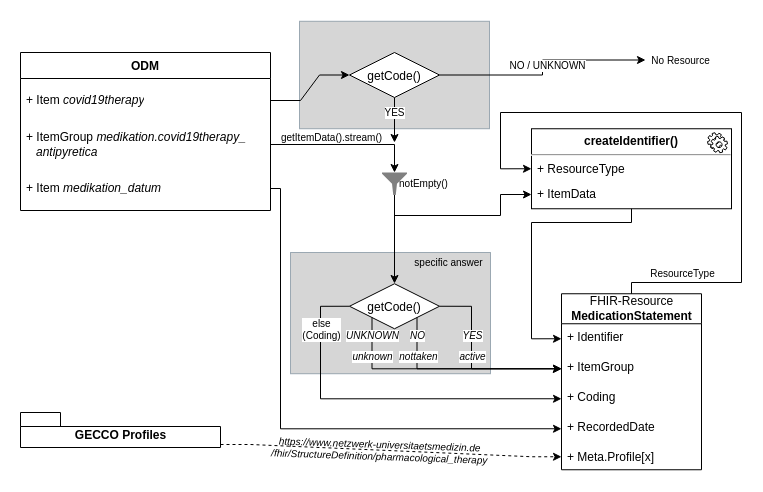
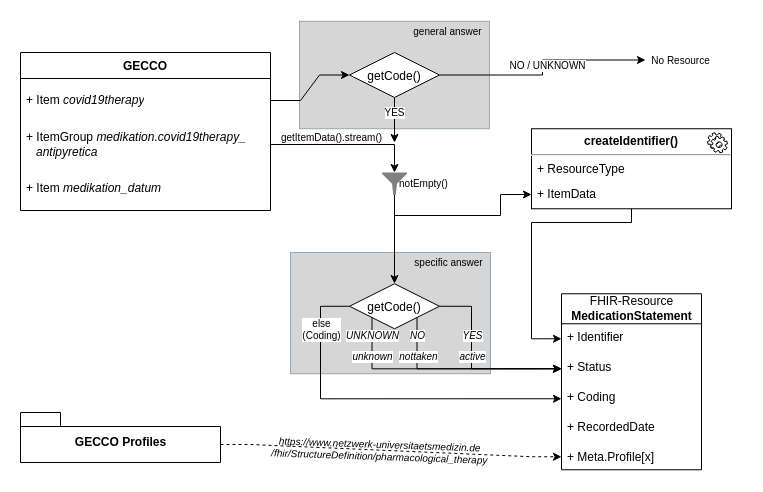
  <mxCell id="0" />
  <mxCell id="1" parent="0" />
  <mxCell id="2" value="&lt;p style=&quot;margin: 0px ; margin-top: 6px ; text-align: center&quot;&gt;&lt;b&gt;createIdentifier()&lt;/b&gt;&lt;/p&gt;&lt;hr&gt;&lt;p style=&quot;margin: 0px ; margin-left: 8px&quot;&gt;&lt;span style=&quot;color: rgba(0 , 0 , 0 , 0) ; font-family: monospace ; font-size: 0px&quot;&gt;%3CmxGraphModel%3E%3Croot%3E%3CmxCell%20id%3D%220%22%2F%3E%3CmxCell%20id%3D%221%22%20parent%3D%220%22%2F%3E%3CmxCell%20id%3D%222%22%20value%3D%22%2B%20Id%22%20style%3D%22text%3BstrokeColor%3Dnone%3BfillColor%3Dnone%3Balign%3Dleft%3BverticalAlign%3Dtop%3BspacingLeft%3D4%3BspacingRight%3D4%3Boverflow%3Dhidden%3Brotatable%3D0%3Bpoints%3D%5B%5B0%2C0.5%5D%2C%5B1%2C0.5%5D%5D%3BportConstraint%3Deastwest%3B%22%20vertex%3D%221%22%20parent%3D%221%22%3E%3CmxGeometry%20x%3D%22520%22%20y%3D%22270%22%20width%3D%22140%22%20height%3D%2230%22%20as%3D%22geometry%22%2F%3E%3C%2FmxCell%3E%3CmxCell%20id%3D%223%22%20value%3D%22%2B%20Identifier%22%20style%3D%22text%3BstrokeColor%3Dnone%3BfillColor%3Dnone%3Balign%3Dleft%3BverticalAlign%3Dtop%3BspacingLeft%3D4%3BspacingRight%3D4%3Boverflow%3Dhidden%3Brotatable%3D0%3Bpoints%3D%5B%5B0%2C0.5%5D%2C%5B1%2C0.5%5D%5D%3BportConstraint%3Deastwest%3B%22%20vertex%3D%221%22%20parent%3D%221%22%3E%3CmxGeometry%20x%3D%22520%22%20y%3D%22300%22%20width%3D%22140%22%20height%3D%2230%22%20as%3D%22geometry%22%2F%3E%3C%2FmxCell%3E%3C%2Froot%3E%3C%2FmxGraphModel%3E&lt;/span&gt;&lt;br&gt;&lt;/p&gt;" style="align=left;overflow=fill;html=1;dropTarget=0;labelBorderColor=none;" parent="1" vertex="1"><mxGeometry x="531" y="128.25" width="200" height="80" as="geometry" /></mxCell>
  <mxCell id="3" value="" style="shape=mxgraph.bpmn.service_task;html=1;outlineConnect=0;fontFamily=Helvetica;fontSize=12;fontColor=#000000;align=center;strokeColor=#000000;fillColor=#ffffff;" parent="2" vertex="1"><mxGeometry x="1" width="20" height="20" relative="1" as="geometry"><mxPoint x="-24" y="4" as="offset" /></mxGeometry></mxCell>
  <mxCell id="4" value="+ ResourceType" style="text;strokeColor=none;fillColor=none;align=left;verticalAlign=top;spacingLeft=4;spacingRight=4;overflow=hidden;rotatable=0;points=[[0,0.5],[1,0.5]];portConstraint=eastwest;" parent="1" vertex="1"><mxGeometry x="531" y="154.75" width="200" height="27" as="geometry" /></mxCell>
  <mxCell id="5" value="+ ItemData" style="text;strokeColor=none;fillColor=none;align=left;verticalAlign=top;spacingLeft=4;spacingRight=4;overflow=hidden;rotatable=0;points=[[0,0.5],[1,0.5]];portConstraint=eastwest;" parent="1" vertex="1"><mxGeometry x="531" y="180.25" width="200" height="27" as="geometry" /></mxCell>
  <mxCell id="6" value="" style="rounded=0;whiteSpace=wrap;html=1;labelBackgroundColor=none;fontFamily=Helvetica;fontSize=10;noLabel=1;opacity=40;strokeColor=#23445d;fillColor=#999999;" parent="1" vertex="1"><mxGeometry x="299" y="20.75" width="190" height="107.5" as="geometry" /></mxCell>
  <mxCell id="7" value="" style="rounded=0;whiteSpace=wrap;html=1;labelBackgroundColor=none;fontFamily=Helvetica;fontSize=10;noLabel=1;opacity=40;strokeColor=#23445d;fillColor=#999999;" parent="1" vertex="1"><mxGeometry x="290" y="252" width="200" height="121.25" as="geometry" /></mxCell>
- <mxCell id="8" style="edgeStyle=orthogonalEdgeStyle;rounded=0;orthogonalLoop=1;jettySize=auto;html=1;exitX=0.5;exitY=0;exitDx=0;exitDy=0;entryX=0;entryY=0.5;entryDx=0;entryDy=0;" parent="1" source="10" target="4" edge="1"><mxGeometry relative="1" as="geometry"><mxPoint x="481" y="312" as="targetPoint" /><Array as="points"><mxPoint x="631" y="282" /><mxPoint x="741" y="282" /><mxPoint x="741" y="112" /><mxPoint x="500" y="112" /><mxPoint x="500" y="168" /></Array></mxGeometry></mxCell>
- <mxCell id="9" value="ResourceType" style="edgeLabel;html=1;align=center;verticalAlign=middle;resizable=0;points=[];fontSize=10;" parent="8" vertex="1" connectable="0"><mxGeometry x="-0.886" y="-1" relative="1" as="geometry"><mxPoint x="26.83" y="-11" as="offset" /></mxGeometry></mxCell>
  <mxCell id="10" value="&lt;span style=&quot;font-weight: normal&quot;&gt;FHIR-Resource&lt;/span&gt;&lt;br&gt;MedicationStatement" style="swimlane;fontStyle=1;childLayout=stackLayout;horizontal=1;startSize=30;fillColor=none;horizontalStack=0;resizeParent=1;resizeParentMax=0;resizeLast=0;collapsible=1;marginBottom=0;html=1;" parent="1" vertex="1"><mxGeometry x="561" y="293.25" width="140" height="176" as="geometry" /></mxCell>
  <mxCell id="11" value="+ Identifier" style="text;strokeColor=none;fillColor=none;align=left;verticalAlign=top;spacingLeft=4;spacingRight=4;overflow=hidden;rotatable=0;points=[[0,0.5],[1,0.5]];portConstraint=eastwest;" parent="10" vertex="1"><mxGeometry y="30" width="140" height="30" as="geometry" /></mxCell>
- <mxCell id="12" value="+ ItemGroup" style="text;strokeColor=none;fillColor=none;align=left;verticalAlign=top;spacingLeft=4;spacingRight=4;overflow=hidden;rotatable=0;points=[[0,0.5],[1,0.5]];portConstraint=eastwest;" parent="10" vertex="1"><mxGeometry y="60" width="140" height="30" as="geometry" /></mxCell>
+ <mxCell id="12" value="+ Status" style="text;strokeColor=none;fillColor=none;align=left;verticalAlign=top;spacingLeft=4;spacingRight=4;overflow=hidden;rotatable=0;points=[[0,0.5],[1,0.5]];portConstraint=eastwest;" parent="10" vertex="1"><mxGeometry y="60" width="140" height="30" as="geometry" /></mxCell>
  <mxCell id="13" value="+ Coding" style="text;strokeColor=none;fillColor=none;align=left;verticalAlign=top;spacingLeft=4;spacingRight=4;overflow=hidden;rotatable=0;points=[[0,0.5],[1,0.5]];portConstraint=eastwest;" parent="10" vertex="1"><mxGeometry y="90" width="140" height="30" as="geometry" /></mxCell>
  <mxCell id="14" value="+ RecordedDate" style="text;strokeColor=none;fillColor=none;align=left;verticalAlign=top;spacingLeft=4;spacingRight=4;overflow=hidden;rotatable=0;points=[[0,0.5],[1,0.5]];portConstraint=eastwest;" parent="10" vertex="1"><mxGeometry y="120" width="140" height="30" as="geometry" /></mxCell>
  <mxCell id="15" value="+ Meta.Profile[x]" style="text;strokeColor=none;fillColor=none;align=left;verticalAlign=top;spacingLeft=4;spacingRight=4;overflow=hidden;rotatable=0;points=[[0,0.5],[1,0.5]];portConstraint=eastwest;" parent="10" vertex="1"><mxGeometry y="150" width="140" height="26" as="geometry" /></mxCell>
- <mxCell id="16" value="ODM" style="swimlane;fontStyle=1;childLayout=stackLayout;horizontal=1;startSize=26;fillColor=none;horizontalStack=0;resizeParent=1;resizeParentMax=0;resizeLast=0;collapsible=1;marginBottom=0;" parent="1" vertex="1"><mxGeometry x="20" y="52" width="250" height="158" as="geometry" /></mxCell>
+ <mxCell id="16" value="GECCO" style="swimlane;fontStyle=1;childLayout=stackLayout;horizontal=1;startSize=26;fillColor=none;horizontalStack=0;resizeParent=1;resizeParentMax=0;resizeLast=0;collapsible=1;marginBottom=0;" parent="1" vertex="1"><mxGeometry x="20" y="52" width="250" height="158" as="geometry" /></mxCell>
  <mxCell id="17" value="+ Item &lt;i&gt;covid19therapy&lt;/i&gt;" style="text;strokeColor=none;fillColor=none;align=left;verticalAlign=middle;spacingLeft=4;spacingRight=4;overflow=hidden;rotatable=0;points=[[0,0.5],[1,0.5]];portConstraint=eastwest;fontStyle=0;whiteSpace=wrap;html=1;" parent="16" vertex="1"><mxGeometry y="26" width="250" height="44" as="geometry" /></mxCell>
  <mxCell id="18" value="+ ItemGroup &lt;i&gt;medikation.covid19therapy_&lt;br&gt;&amp;nbsp; &amp;nbsp;antipyretica&lt;br&gt;&lt;/i&gt;" style="text;strokeColor=none;fillColor=none;align=left;verticalAlign=middle;spacingLeft=4;spacingRight=4;overflow=hidden;rotatable=0;points=[[0,0.5],[1,0.5]];portConstraint=eastwest;fontStyle=0;whiteSpace=wrap;html=1;" parent="16" vertex="1"><mxGeometry y="70" width="250" height="44" as="geometry" /></mxCell>
  <mxCell id="19" value="+ Item &lt;i&gt;medikation_datum&lt;/i&gt;" style="text;strokeColor=none;fillColor=none;align=left;verticalAlign=middle;spacingLeft=4;spacingRight=4;overflow=hidden;rotatable=0;points=[[0,0.5],[1,0.5]];portConstraint=eastwest;fontStyle=0;whiteSpace=wrap;html=1;" vertex="1" parent="16"><mxGeometry y="114" width="250" height="44" as="geometry" /></mxCell>
  <mxCell id="20" style="edgeStyle=entityRelationEdgeStyle;rounded=0;orthogonalLoop=1;jettySize=auto;html=1;exitX=0;exitY=0;exitDx=200;exitDy=32;exitPerimeter=0;entryX=0;entryY=0.5;entryDx=0;entryDy=0;startArrow=none;startFill=0;endArrow=classic;endFill=1;fontStyle=2;dashed=1;" parent="1" source="22" target="15" edge="1"><mxGeometry relative="1" as="geometry" /></mxCell>
  <mxCell id="21" value="&lt;div&gt;&lt;font style=&quot;font-size: 10px&quot;&gt;&lt;span style=&quot;color: rgb(0 , 0 , 0) ; font-weight: 400 ; letter-spacing: normal ; text-align: center ; text-indent: 0px ; text-transform: none ; word-spacing: 0px ; display: inline ; float: none ; font-size: 10px&quot;&gt;https://www.netzwerk-universitaetsmedizin.de&lt;br&gt;&lt;/span&gt;&lt;/font&gt;&lt;font style=&quot;font-size: 10px&quot;&gt;&lt;span style=&quot;color: rgb(0 , 0 , 0) ; font-weight: 400 ; letter-spacing: normal ; text-align: center ; text-indent: 0px ; text-transform: none ; word-spacing: 0px ; display: inline ; float: none ; font-size: 10px&quot;&gt;/&lt;/span&gt;&lt;span style=&quot;color: rgb(0 , 0 , 0) ; font-weight: 400 ; letter-spacing: normal ; text-align: center ; text-indent: 0px ; text-transform: none ; word-spacing: 0px ; display: inline ; float: none ; font-size: 10px&quot;&gt;fhir/StructureDefinition/pharmacological_therapy&lt;/span&gt;&lt;/font&gt;&lt;/div&gt;" style="edgeLabel;html=1;align=center;verticalAlign=middle;resizable=0;points=[];fontSize=10;rotation=2;fontStyle=2;fontFamily=Helvetica;labelBackgroundColor=none;" parent="20" vertex="1" connectable="0"><mxGeometry x="-0.262" y="-1" relative="1" as="geometry"><mxPoint x="32.46" y="0.11" as="offset" /></mxGeometry></mxCell>
- <mxCell id="22" value="GECCO Profiles" style="shape=folder;fontStyle=1;spacingTop=10;tabWidth=40;tabHeight=14;tabPosition=left;html=1;" parent="1" vertex="1"><mxGeometry x="20" y="412" width="200" height="35" as="geometry" /></mxCell>
+ <mxCell id="22" value="GECCO Profiles" style="shape=folder;fontStyle=1;spacingTop=10;tabWidth=40;tabHeight=14;tabPosition=left;html=1;" parent="1" vertex="1"><mxGeometry x="20" y="412" width="200" height="50" as="geometry" /></mxCell>
  <mxCell id="23" style="edgeStyle=orthogonalEdgeStyle;rounded=0;orthogonalLoop=1;jettySize=auto;html=1;entryX=0;entryY=0.5;entryDx=0;entryDy=0;" parent="1" source="2" target="11" edge="1"><mxGeometry relative="1" as="geometry"><Array as="points"><mxPoint x="631" y="222" /><mxPoint x="531" y="222" /><mxPoint x="531" y="338" /></Array></mxGeometry></mxCell>
  <mxCell id="24" style="edgeStyle=none;rounded=0;orthogonalLoop=1;jettySize=auto;html=1;exitX=0.5;exitY=1;exitDx=0;exitDy=0;exitPerimeter=0;" parent="1" source="26" edge="1"><mxGeometry relative="1" as="geometry"><Array as="points" /><mxPoint x="394" y="283" as="targetPoint" /></mxGeometry></mxCell>
  <mxCell id="25" style="edgeStyle=orthogonalEdgeStyle;rounded=0;jumpStyle=sharp;orthogonalLoop=1;jettySize=auto;html=1;exitX=0.5;exitY=1;exitDx=0;exitDy=0;exitPerimeter=0;startArrow=none;startFill=0;fontSize=10;" edge="1" parent="1" source="26" target="5"><mxGeometry relative="1" as="geometry"><Array as="points"><mxPoint x="394" y="215" /><mxPoint x="500" y="215" /><mxPoint x="500" y="194" /></Array></mxGeometry></mxCell>
  <mxCell id="26" value="" style="aspect=fixed;pointerEvents=1;shadow=0;dashed=0;html=1;strokeColor=none;labelPosition=center;verticalLabelPosition=bottom;verticalAlign=top;align=center;shape=mxgraph.mscae.enterprise.filter;fillColor=#808080;" parent="1" vertex="1"><mxGeometry x="381.5" y="172" width="25" height="22.5" as="geometry" /></mxCell>
  <mxCell id="27" style="edgeStyle=orthogonalEdgeStyle;rounded=0;orthogonalLoop=1;jettySize=auto;html=1;exitX=1;exitY=0.5;exitDx=0;exitDy=0;entryX=0.5;entryY=0;entryDx=0;entryDy=0;entryPerimeter=0;" parent="1" source="18" target="26" edge="1"><mxGeometry relative="1" as="geometry"><mxPoint x="331" y="264" as="sourcePoint" /><Array as="points"><mxPoint x="394" y="144" /></Array></mxGeometry></mxCell>
  <mxCell id="28" value="getItemData().stream()" style="edgeLabel;html=1;align=center;verticalAlign=middle;resizable=0;points=[];labelBackgroundColor=none;fontSize=10;" parent="27" vertex="1" connectable="0"><mxGeometry x="0.144" relative="1" as="geometry"><mxPoint x="-26.67" y="-7.75" as="offset" /></mxGeometry></mxCell>
  <mxCell id="29" style="edgeStyle=orthogonalEdgeStyle;rounded=0;orthogonalLoop=1;jettySize=auto;html=1;exitX=0;exitY=0.5;exitDx=0;exitDy=0;entryX=0;entryY=0.5;entryDx=0;entryDy=0;" parent="1" source="31" target="13" edge="1"><mxGeometry relative="1" as="geometry"><mxPoint x="132" y="413.25" as="targetPoint" /><mxPoint x="121" y="335.75" as="sourcePoint" /><Array as="points"><mxPoint x="320" y="306" /><mxPoint x="320" y="398" /></Array></mxGeometry></mxCell>
  <mxCell id="30" value="else&lt;br style=&quot;font-size: 10px;&quot;&gt;(Coding)" style="edgeLabel;html=1;align=center;verticalAlign=middle;resizable=0;points=[];fontSize=10;" parent="29" vertex="1" connectable="0"><mxGeometry x="-0.476" relative="1" as="geometry"><mxPoint y="-43.55" as="offset" /></mxGeometry></mxCell>
  <mxCell id="31" value="&lt;p style=&quot;line-height: 100%&quot;&gt;getCode()&lt;/p&gt;" style="rhombus;whiteSpace=wrap;html=1;aspect=fixed;verticalAlign=middle;" parent="1" vertex="1"><mxGeometry x="349" y="283.25" width="90" height="45" as="geometry" /></mxCell>
  <mxCell id="32" value="&lt;font style=&quot;font-size: 10px&quot;&gt;notEmpty()&lt;/font&gt;" style="text;html=1;align=center;verticalAlign=middle;resizable=0;points=[];autosize=1;" parent="1" vertex="1"><mxGeometry x="393" y="173.25" width="60" height="20" as="geometry" /></mxCell>
  <mxCell id="33" style="edgeStyle=orthogonalEdgeStyle;rounded=0;orthogonalLoop=1;jettySize=auto;html=1;exitX=1;exitY=0.5;exitDx=0;exitDy=0;fontFamily=Helvetica;fontSize=10;endArrow=classic;endFill=1;" parent="1" source="36" target="38" edge="1"><mxGeometry relative="1" as="geometry"><mxPoint x="660" y="100" as="targetPoint" /></mxGeometry></mxCell>
  <mxCell id="34" value="NO / UNKNOWN" style="edgeLabel;html=1;align=center;verticalAlign=middle;resizable=0;points=[];fontSize=10;fontFamily=Helvetica;" parent="33" vertex="1" connectable="0"><mxGeometry x="-0.304" y="-1" relative="1" as="geometry"><mxPoint x="30.17" y="-11" as="offset" /></mxGeometry></mxCell>
  <mxCell id="35" value="YES" style="edgeStyle=orthogonalEdgeStyle;rounded=0;orthogonalLoop=1;jettySize=auto;html=1;exitX=0.5;exitY=1;exitDx=0;exitDy=0;endArrow=classic;endFill=1;fontFamily=Helvetica;fontSize=10;fontColor=#000000;" parent="1" source="36" edge="1"><mxGeometry x="-0.333" relative="1" as="geometry"><mxPoint x="394" y="142" as="targetPoint" /><Array as="points"><mxPoint x="394" y="112" /><mxPoint x="394" y="112" /></Array><mxPoint as="offset" /></mxGeometry></mxCell>
  <mxCell id="36" value="&lt;p style=&quot;line-height: 100%&quot;&gt;getCode()&lt;/p&gt;" style="rhombus;whiteSpace=wrap;html=1;aspect=fixed;verticalAlign=middle;" parent="1" vertex="1"><mxGeometry x="349" y="52" width="90" height="45" as="geometry" /></mxCell>
  <mxCell id="37" style="edgeStyle=entityRelationEdgeStyle;rounded=0;orthogonalLoop=1;jettySize=auto;html=1;exitX=1;exitY=0.5;exitDx=0;exitDy=0;fontFamily=Helvetica;fontSize=10;" parent="1" source="17" target="36" edge="1"><mxGeometry relative="1" as="geometry" /></mxCell>
  <mxCell id="38" value="No Resource" style="text;html=1;align=center;verticalAlign=middle;resizable=0;points=[];autosize=1;fontSize=10;fontFamily=Helvetica;fontColor=#000000;" parent="1" vertex="1"><mxGeometry x="645" y="49.5" width="70" height="20" as="geometry" /></mxCell>
+ <mxCell id="39" value="general answer" style="text;html=1;align=center;verticalAlign=middle;resizable=0;points=[];autosize=1;fontSize=10;fontFamily=Helvetica;fontColor=none;" parent="1" vertex="1"><mxGeometry x="406.5" y="20.75" width="80" height="20" as="geometry" /></mxCell>
  <mxCell id="40" value="specific answer" style="text;html=1;align=center;verticalAlign=middle;resizable=0;points=[];autosize=1;fontSize=10;fontFamily=Helvetica;fontColor=none;" parent="1" vertex="1"><mxGeometry x="407.5" y="252" width="80" height="20" as="geometry" /></mxCell>
  <mxCell id="41" style="edgeStyle=orthogonalEdgeStyle;rounded=0;orthogonalLoop=1;jettySize=auto;html=1;exitX=1;exitY=0.5;exitDx=0;exitDy=0;entryX=0;entryY=0.5;entryDx=0;entryDy=0;jumpStyle=sharp;" parent="1" source="31" target="12" edge="1"><mxGeometry relative="1" as="geometry"><Array as="points"><mxPoint x="471" y="306.25" /><mxPoint x="471" y="368.25" /></Array></mxGeometry></mxCell>
  <mxCell id="42" value="YES" style="edgeLabel;html=1;align=center;verticalAlign=middle;resizable=0;points=[];fontStyle=2;fontSize=10;" parent="41" vertex="1" connectable="0"><mxGeometry x="-0.409" relative="1" as="geometry"><mxPoint y="6.07" as="offset" /></mxGeometry></mxCell>
  <mxCell id="43" value="&lt;span style=&quot;font-size: 10px&quot;&gt;active&lt;/span&gt;" style="edgeLabel;html=1;align=center;verticalAlign=middle;resizable=0;points=[];fontSize=10;fontStyle=2" parent="41" vertex="1" connectable="0"><mxGeometry x="0.039" y="1" relative="1" as="geometry"><mxPoint x="-1" y="-12" as="offset" /></mxGeometry></mxCell>
  <mxCell id="44" style="rounded=0;orthogonalLoop=1;jettySize=auto;html=1;exitX=0;exitY=1;exitDx=0;exitDy=0;edgeStyle=orthogonalEdgeStyle;entryX=0;entryY=0.5;entryDx=0;entryDy=0;jumpStyle=sharp;" parent="1" source="31" target="12" edge="1"><mxGeometry relative="1" as="geometry"><mxPoint x="561" y="398.25" as="targetPoint" /><mxPoint x="251" y="383.25" as="sourcePoint" /><Array as="points"><mxPoint x="372" y="368.25" /></Array></mxGeometry></mxCell>
  <mxCell id="45" value="UNKNOWN" style="edgeLabel;html=1;align=center;verticalAlign=middle;resizable=0;points=[];fontStyle=2;fontSize=10;" parent="44" vertex="1" connectable="0"><mxGeometry x="-0.547" y="2" relative="1" as="geometry"><mxPoint x="-3.51" y="-32" as="offset" /></mxGeometry></mxCell>
  <mxCell id="46" value="unknown" style="edgeLabel;html=1;align=center;verticalAlign=middle;resizable=0;points=[];fontSize=10;fontStyle=2" vertex="1" connectable="0" parent="44"><mxGeometry x="-0.661" relative="1" as="geometry"><mxPoint y="-3" as="offset" /></mxGeometry></mxCell>
  <mxCell id="47" style="rounded=0;orthogonalLoop=1;jettySize=auto;html=1;exitX=1;exitY=1;exitDx=0;exitDy=0;edgeStyle=orthogonalEdgeStyle;entryX=0;entryY=0.5;entryDx=0;entryDy=0;jumpStyle=sharp;" parent="1" source="31" target="12" edge="1"><mxGeometry relative="1" as="geometry"><mxPoint x="448" y="403.25" as="targetPoint" /><mxPoint x="331" y="463.25" as="sourcePoint" /></mxGeometry></mxCell>
  <mxCell id="48" value="NO" style="edgeLabel;html=1;align=center;verticalAlign=middle;resizable=0;points=[];fontStyle=2;fontSize=10;" parent="47" vertex="1" connectable="0"><mxGeometry x="-0.511" relative="1" as="geometry"><mxPoint y="-30.75" as="offset" /></mxGeometry></mxCell>
  <mxCell id="49" value="&lt;span style=&quot;font-size: 10px&quot;&gt;nottaken&lt;/span&gt;" style="edgeLabel;html=1;align=center;verticalAlign=middle;resizable=0;points=[];fontSize=10;fontStyle=2" parent="47" vertex="1" connectable="0"><mxGeometry x="-0.37" relative="1" as="geometry"><mxPoint x="-9.89" y="-13" as="offset" /></mxGeometry></mxCell>
- <mxCell id="50" style="edgeStyle=orthogonalEdgeStyle;rounded=0;jumpStyle=sharp;orthogonalLoop=1;jettySize=auto;html=1;exitX=1;exitY=0.5;exitDx=0;exitDy=0;entryX=0;entryY=0.5;entryDx=0;entryDy=0;startArrow=none;startFill=0;fontSize=10;" edge="1" parent="1" source="19" target="14"><mxGeometry relative="1" as="geometry"><Array as="points"><mxPoint x="280" y="188" /><mxPoint x="280" y="428" /></Array></mxGeometry></mxCell>
